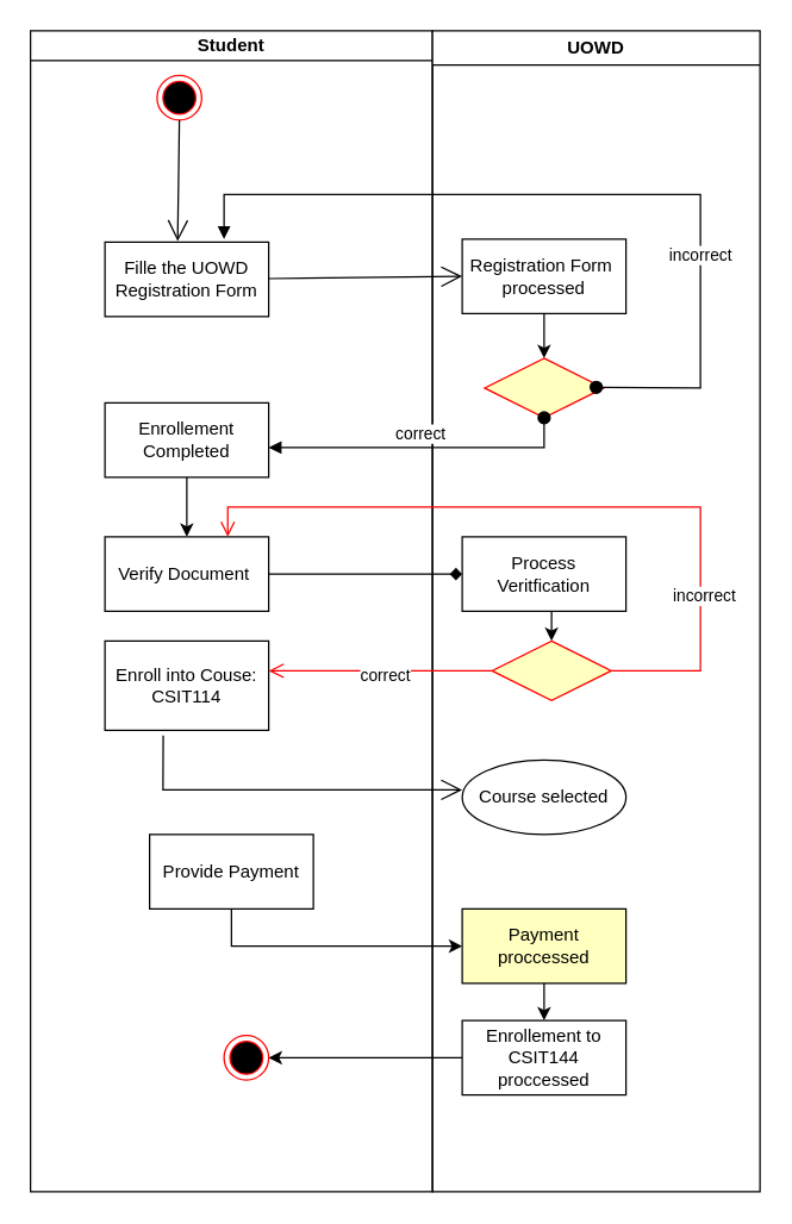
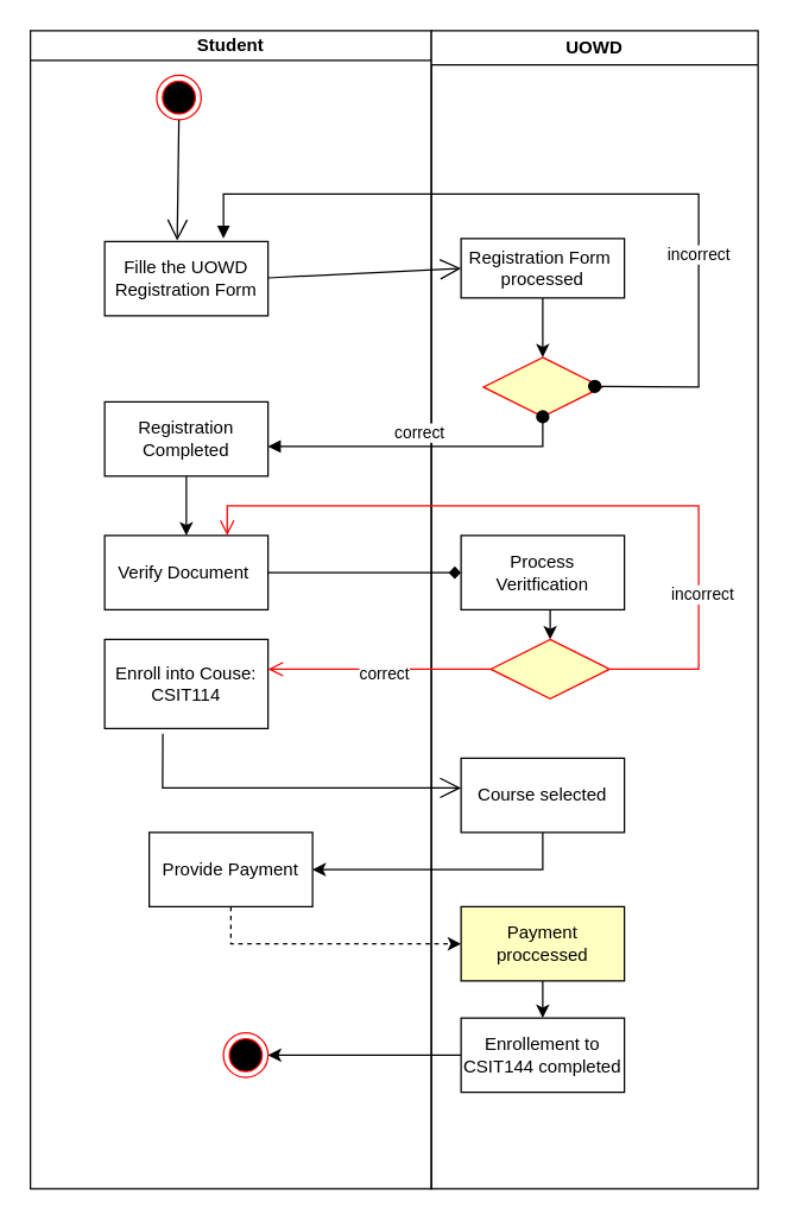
  <mxCell id="0" />
  <mxCell id="1" parent="0" />
  <mxCell id="2" value="Student" style="swimlane;whiteSpace=wrap;html=1;startSize=20;" vertex="1" parent="1"><mxGeometry x="20" y="20" width="270" height="780" as="geometry" /></mxCell>
  <mxCell id="3" value="" style="ellipse;html=1;shape=endState;fillColor=#000000;strokeColor=#ff0000;" vertex="1" parent="2"><mxGeometry x="85" y="30" width="30" height="30" as="geometry" /></mxCell>
  <mxCell id="4" value="Fille the UOWD Registration Form" style="html=1;whiteSpace=wrap;" vertex="1" parent="2"><mxGeometry x="50" y="142" width="110" height="50" as="geometry" /></mxCell>
- <mxCell id="5" value="Enrollement Completed" style="html=1;whiteSpace=wrap;" vertex="1" parent="2"><mxGeometry x="50" y="250" width="110" height="50" as="geometry" /></mxCell>
+ <mxCell id="5" value="Registration Completed" style="html=1;whiteSpace=wrap;" vertex="1" parent="2"><mxGeometry x="50" y="250" width="110" height="50" as="geometry" /></mxCell>
  <mxCell id="6" value="" style="endArrow=open;endFill=1;endSize=12;html=1;rounded=0;exitX=0.5;exitY=1;exitDx=0;exitDy=0;entryX=0.444;entryY=-0.012;entryDx=0;entryDy=0;entryPerimeter=0;" edge="1" parent="2" source="3" target="4"><mxGeometry width="160" relative="1" as="geometry"><mxPoint x="290" y="120" as="sourcePoint" /><mxPoint x="100" y="110" as="targetPoint" /></mxGeometry></mxCell>
  <mxCell id="7" value="" style="endArrow=open;endFill=1;endSize=12;html=1;rounded=0;entryX=0;entryY=0.5;entryDx=0;entryDy=0;" edge="1" parent="2" target="16"><mxGeometry width="160" relative="1" as="geometry"><mxPoint x="160" y="166.5" as="sourcePoint" /><mxPoint x="320" y="166.5" as="targetPoint" /></mxGeometry></mxCell>
  <mxCell id="8" value="Enroll into Couse:&lt;div&gt;CSIT114&lt;/div&gt;" style="html=1;whiteSpace=wrap;" vertex="1" parent="2"><mxGeometry x="50" y="410" width="110" height="60" as="geometry" /></mxCell>
  <mxCell id="9" value="" style="endArrow=open;endFill=1;endSize=12;html=1;rounded=0;exitX=0.356;exitY=1.057;exitDx=0;exitDy=0;exitPerimeter=0;" edge="1" parent="2" source="8"><mxGeometry width="160" relative="1" as="geometry"><mxPoint x="85" y="510" as="sourcePoint" /><mxPoint x="290" y="510" as="targetPoint" /><Array as="points"><mxPoint x="89" y="510" /></Array></mxGeometry></mxCell>
  <mxCell id="10" value="Provide Payment" style="html=1;whiteSpace=wrap;" vertex="1" parent="2"><mxGeometry x="80" y="540" width="110" height="50" as="geometry" /></mxCell>
  <mxCell id="11" value="Verify Document&amp;nbsp;" style="html=1;whiteSpace=wrap;" vertex="1" parent="2"><mxGeometry x="50" y="340" width="110" height="50" as="geometry" /></mxCell>
  <mxCell id="12" style="edgeStyle=orthogonalEdgeStyle;rounded=0;orthogonalLoop=1;jettySize=auto;html=1;exitX=0.5;exitY=1;exitDx=0;exitDy=0;" edge="1" parent="2" source="5" target="11"><mxGeometry relative="1" as="geometry"><mxPoint x="105" y="340" as="targetPoint" /></mxGeometry></mxCell>
  <mxCell id="13" value="" style="ellipse;html=1;shape=endState;fillColor=#000000;strokeColor=#ff0000;" vertex="1" parent="2"><mxGeometry x="130" y="675" width="30" height="30" as="geometry" /></mxCell>
  <mxCell id="14" value="UOWD" style="swimlane;html=1;whiteSpace=wrap;fontFamily=Helvetica;" vertex="1" parent="1"><mxGeometry x="290" y="20" width="220" height="780" as="geometry"><mxRectangle x="90" y="110" width="140" height="30" as="alternateBounds" /></mxGeometry></mxCell>
  <mxCell id="15" style="edgeStyle=orthogonalEdgeStyle;rounded=0;orthogonalLoop=1;jettySize=auto;html=1;exitX=0.5;exitY=1;exitDx=0;exitDy=0;" edge="1" parent="14" source="16" target="17"><mxGeometry relative="1" as="geometry" /></mxCell>
- <mxCell id="16" value="Registration Form&amp;nbsp;&lt;div&gt;processed&lt;/div&gt;" style="html=1;whiteSpace=wrap;" vertex="1" parent="14"><mxGeometry x="20" y="140" width="110" height="50" as="geometry" /></mxCell>
+ <mxCell id="16" value="Registration Form&amp;nbsp;&lt;div&gt;processed&lt;/div&gt;" style="html=1;whiteSpace=wrap;" vertex="1" parent="14"><mxGeometry x="20" y="140" width="110" height="40" as="geometry" /></mxCell>
  <mxCell id="17" value="" style="rhombus;whiteSpace=wrap;html=1;fontColor=#000000;fillColor=#ffffc0;strokeColor=#ff0000;" vertex="1" parent="14"><mxGeometry x="35" y="220" width="80" height="40" as="geometry" /></mxCell>
  <mxCell id="18" value="incorrect" style="html=1;verticalAlign=bottom;startArrow=oval;startFill=1;endArrow=block;startSize=8;curved=0;rounded=0;" edge="1" parent="14"><mxGeometry x="-0.455" width="60" relative="1" as="geometry"><mxPoint x="110" y="239.5" as="sourcePoint" /><mxPoint x="-140" y="140" as="targetPoint" /><Array as="points"><mxPoint x="180" y="240" /><mxPoint x="180" y="180" /><mxPoint x="180" y="110" /><mxPoint x="-140" y="110" /></Array><mxPoint as="offset" /></mxGeometry></mxCell>
  <mxCell id="19" style="edgeStyle=orthogonalEdgeStyle;rounded=0;orthogonalLoop=1;jettySize=auto;html=1;exitX=0.5;exitY=1;exitDx=0;exitDy=0;entryX=0.5;entryY=0;entryDx=0;entryDy=0;" edge="1" parent="14" source="20" target="21"><mxGeometry relative="1" as="geometry" /></mxCell>
  <mxCell id="20" value="Process Veritfication" style="html=1;whiteSpace=wrap;" vertex="1" parent="14"><mxGeometry x="20" y="340" width="110" height="50" as="geometry" /></mxCell>
  <mxCell id="21" value="" style="rhombus;whiteSpace=wrap;html=1;fontColor=#000000;fillColor=#ffffc0;strokeColor=#ff0000;" vertex="1" parent="14"><mxGeometry x="40" y="410" width="80" height="40" as="geometry" /></mxCell>
  <mxCell id="22" value="correct" style="edgeStyle=orthogonalEdgeStyle;html=1;align=left;verticalAlign=top;endArrow=open;endSize=8;strokeColor=#ff0000;rounded=0;" edge="1" source="21" parent="14"><mxGeometry x="0.2" y="-10" relative="1" as="geometry"><mxPoint x="-110" y="430" as="targetPoint" /><Array as="points"><mxPoint y="430" /><mxPoint y="430" /></Array><mxPoint as="offset" /></mxGeometry></mxCell>
- <mxCell id="23" value="Course selected" style="ellipse;html=1;whiteSpace=wrap;" vertex="1" parent="14"><mxGeometry x="20" y="490" width="110" height="50" as="geometry" /></mxCell>
+ <mxCell id="23" value="Course selected" style="html=1;whiteSpace=wrap;" vertex="1" parent="14"><mxGeometry x="20" y="490" width="110" height="50" as="geometry" /></mxCell>
  <mxCell id="24" value="Payment proccessed" style="html=1;whiteSpace=wrap;fillColor=#ffffc0;" vertex="1" parent="14"><mxGeometry x="20" y="590" width="110" height="50" as="geometry" /></mxCell>
  <mxCell id="25" value="correct" style="html=1;verticalAlign=bottom;startArrow=oval;startFill=1;endArrow=block;startSize=8;curved=0;rounded=0;exitX=0.5;exitY=1;exitDx=0;exitDy=0;" edge="1" parent="1" source="17"><mxGeometry width="60" relative="1" as="geometry"><mxPoint x="360" y="310" as="sourcePoint" /><mxPoint x="180" y="300" as="targetPoint" /><Array as="points"><mxPoint x="365" y="280" /><mxPoint x="365" y="300" /><mxPoint x="290" y="300" /><mxPoint x="240" y="300" /><mxPoint x="210" y="300" /><mxPoint x="180" y="300" /></Array></mxGeometry></mxCell>
  <mxCell id="26" value="incorrect" style="edgeStyle=orthogonalEdgeStyle;html=1;align=left;verticalAlign=bottom;endArrow=open;endSize=8;strokeColor=#ff0000;rounded=0;entryX=0.75;entryY=0;entryDx=0;entryDy=0;exitX=1;exitY=0.5;exitDx=0;exitDy=0;" edge="1" source="21" parent="1" target="11"><mxGeometry x="-0.602" y="20" relative="1" as="geometry"><mxPoint x="510" y="430" as="targetPoint" /><Array as="points"><mxPoint x="470" y="450" /><mxPoint x="470" y="340" /><mxPoint x="153" y="340" /></Array><mxPoint as="offset" /></mxGeometry></mxCell>
+ <mxCell id="27" style="edgeStyle=orthogonalEdgeStyle;rounded=0;orthogonalLoop=1;jettySize=auto;html=1;exitX=0.5;exitY=1;exitDx=0;exitDy=0;" edge="1" parent="1" source="23" target="10"><mxGeometry relative="1" as="geometry"><mxPoint x="190" y="610" as="targetPoint" /></mxGeometry></mxCell>
  <mxCell id="28" style="edgeStyle=orthogonalEdgeStyle;rounded=0;orthogonalLoop=1;jettySize=auto;html=1;exitX=1;exitY=0.5;exitDx=0;exitDy=0;entryX=0;entryY=0.5;entryDx=0;entryDy=0;endArrow=diamond;" edge="1" parent="1" source="11" target="20"><mxGeometry relative="1" as="geometry"><mxPoint x="310" y="360" as="targetPoint" /><Array as="points"><mxPoint x="280" y="385" /><mxPoint x="280" y="385" /></Array></mxGeometry></mxCell>
- <mxCell id="29" style="edgeStyle=orthogonalEdgeStyle;rounded=0;orthogonalLoop=1;jettySize=auto;html=1;exitX=0.5;exitY=1;exitDx=0;exitDy=0;" edge="1" parent="1" source="10" target="24"><mxGeometry relative="1" as="geometry"><mxPoint x="310" y="620" as="targetPoint" /></mxGeometry></mxCell>
+ <mxCell id="29" style="edgeStyle=orthogonalEdgeStyle;rounded=0;orthogonalLoop=1;jettySize=auto;html=1;exitX=0.5;exitY=1;exitDx=0;exitDy=0;dashed=1;" edge="1" parent="1" source="10" target="24"><mxGeometry relative="1" as="geometry"><mxPoint x="310" y="620" as="targetPoint" /></mxGeometry></mxCell>
  <mxCell id="30" style="edgeStyle=orthogonalEdgeStyle;rounded=0;orthogonalLoop=1;jettySize=auto;html=1;exitX=0;exitY=0.5;exitDx=0;exitDy=0;" edge="1" parent="1" source="31"><mxGeometry relative="1" as="geometry"><mxPoint x="180" y="710" as="targetPoint" /></mxGeometry></mxCell>
- <mxCell id="31" value="Enrollement to CSIT144 proccessed" style="html=1;whiteSpace=wrap;" vertex="1" parent="1"><mxGeometry x="310" y="685" width="110" height="50" as="geometry" /></mxCell>
+ <mxCell id="31" value="Enrollement to CSIT144 completed" style="html=1;whiteSpace=wrap;" vertex="1" parent="1"><mxGeometry x="310" y="685" width="110" height="50" as="geometry" /></mxCell>
  <mxCell id="32" style="edgeStyle=orthogonalEdgeStyle;rounded=0;orthogonalLoop=1;jettySize=auto;html=1;exitX=0.5;exitY=1;exitDx=0;exitDy=0;" edge="1" parent="1" source="24" target="31"><mxGeometry relative="1" as="geometry"><mxPoint x="365" y="710" as="targetPoint" /></mxGeometry></mxCell>
